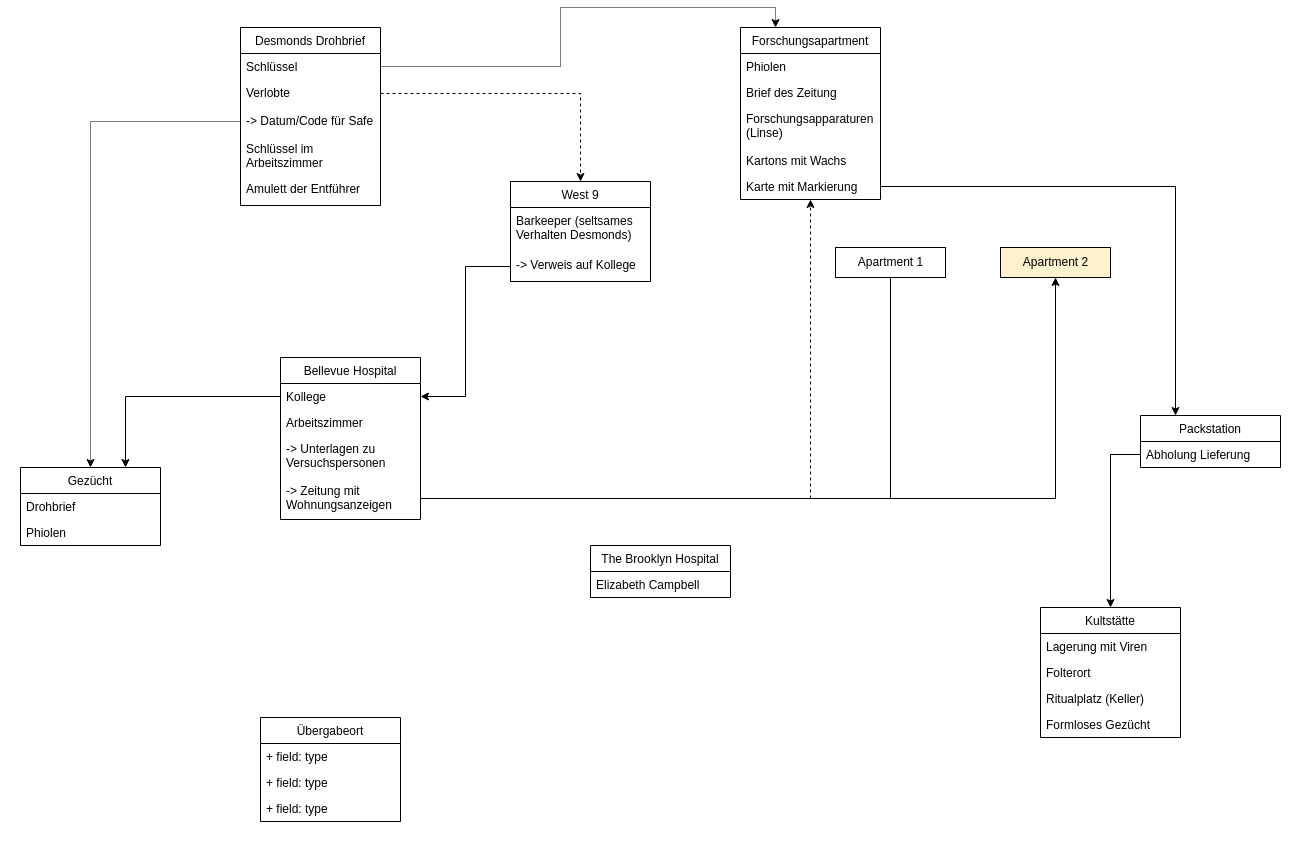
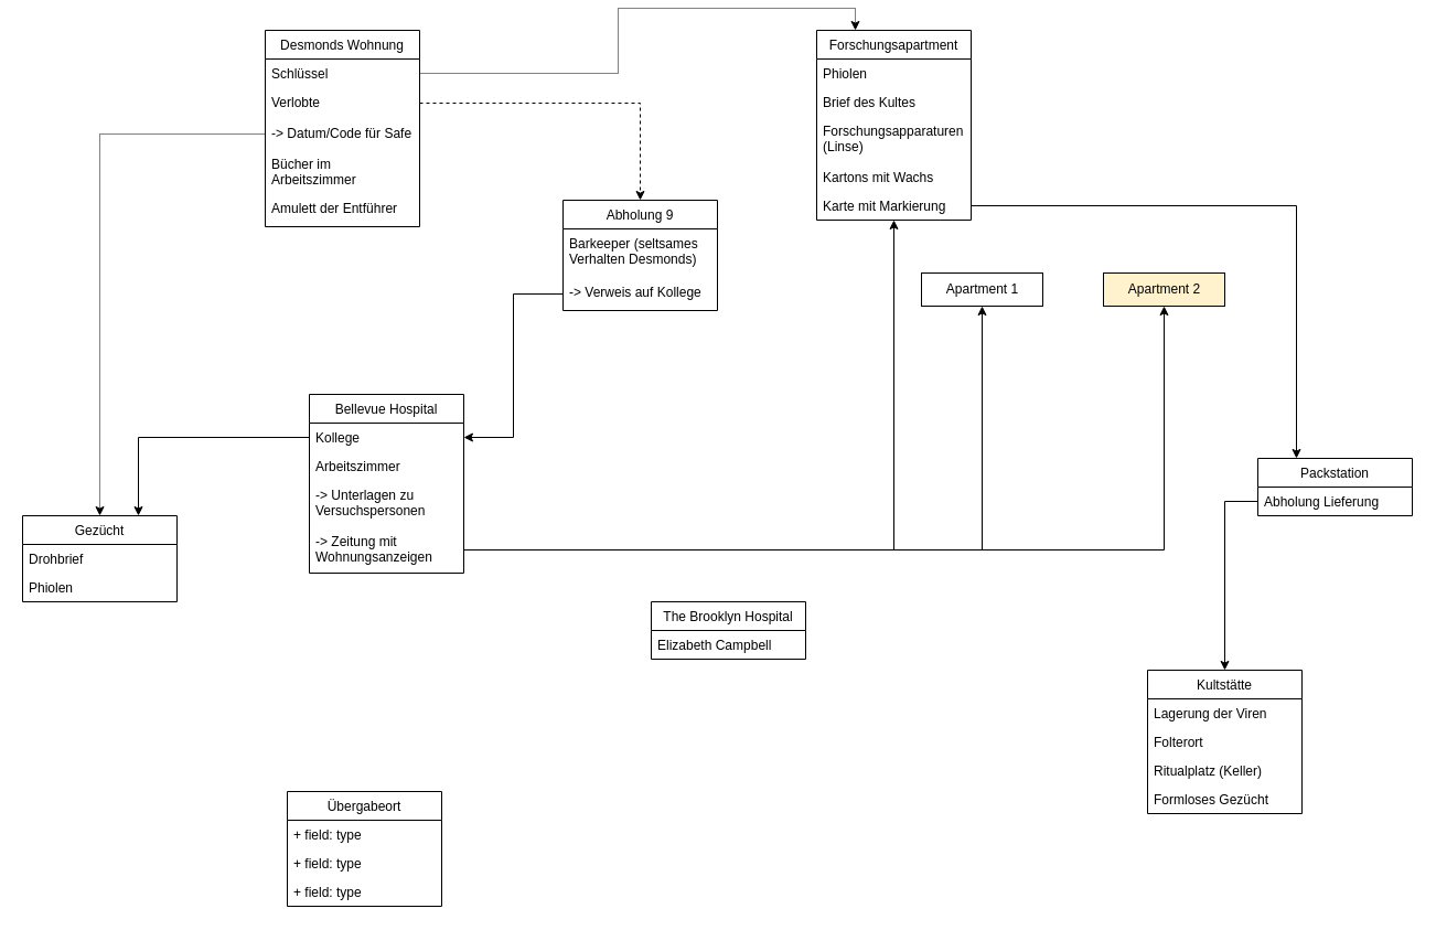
  <mxCell id="0" />
  <mxCell id="1" parent="0" />
  <mxCell id="2" value="Forschungsapartment" style="swimlane;fontStyle=0;childLayout=stackLayout;horizontal=1;startSize=26;fillColor=none;horizontalStack=0;resizeParent=1;resizeParentMax=0;resizeLast=0;collapsible=1;marginBottom=0;" parent="1" vertex="1"><mxGeometry x="740" y="20" width="140" height="172" as="geometry" /></mxCell>
  <mxCell id="3" value="Phiolen" style="text;strokeColor=none;fillColor=none;align=left;verticalAlign=top;spacingLeft=4;spacingRight=4;overflow=hidden;rotatable=0;points=[[0,0.5],[1,0.5]];portConstraint=eastwest;" parent="2" vertex="1"><mxGeometry y="26" width="140" height="26" as="geometry" /></mxCell>
- <mxCell id="4" value="Brief des Zeitung" style="text;strokeColor=none;fillColor=none;align=left;verticalAlign=top;spacingLeft=4;spacingRight=4;overflow=hidden;rotatable=0;points=[[0,0.5],[1,0.5]];portConstraint=eastwest;" parent="2" vertex="1"><mxGeometry y="52" width="140" height="26" as="geometry" /></mxCell>
+ <mxCell id="4" value="Brief des Kultes" style="text;strokeColor=none;fillColor=none;align=left;verticalAlign=top;spacingLeft=4;spacingRight=4;overflow=hidden;rotatable=0;points=[[0,0.5],[1,0.5]];portConstraint=eastwest;" parent="2" vertex="1"><mxGeometry y="52" width="140" height="26" as="geometry" /></mxCell>
  <mxCell id="5" value="Forschungsapparaturen&#10;(Linse)" style="text;strokeColor=none;fillColor=none;align=left;verticalAlign=top;spacingLeft=4;spacingRight=4;overflow=hidden;rotatable=0;points=[[0,0.5],[1,0.5]];portConstraint=eastwest;" parent="2" vertex="1"><mxGeometry y="78" width="140" height="42" as="geometry" /></mxCell>
  <mxCell id="6" value="Kartons mit Wachs" style="text;strokeColor=none;fillColor=none;align=left;verticalAlign=top;spacingLeft=4;spacingRight=4;overflow=hidden;rotatable=0;points=[[0,0.5],[1,0.5]];portConstraint=eastwest;" parent="2" vertex="1"><mxGeometry y="120" width="140" height="26" as="geometry" /></mxCell>
  <mxCell id="7" value="Karte mit Markierung" style="text;strokeColor=none;fillColor=none;align=left;verticalAlign=top;spacingLeft=4;spacingRight=4;overflow=hidden;rotatable=0;points=[[0,0.5],[1,0.5]];portConstraint=eastwest;" vertex="1" parent="2"><mxGeometry y="146" width="140" height="26" as="geometry" /></mxCell>
  <mxCell id="8" style="edgeStyle=orthogonalEdgeStyle;rounded=0;orthogonalLoop=1;jettySize=auto;html=1;exitX=1;exitY=0.5;exitDx=0;exitDy=0;entryX=0.25;entryY=0;entryDx=0;entryDy=0;dashed=1;dashPattern=1 1;" parent="1" source="29" target="2" edge="1"><mxGeometry relative="1" as="geometry" /></mxCell>
  <mxCell id="9" value="Bellevue Hospital" style="swimlane;fontStyle=0;childLayout=stackLayout;horizontal=1;startSize=26;fillColor=none;horizontalStack=0;resizeParent=1;resizeParentMax=0;resizeLast=0;collapsible=1;marginBottom=0;" parent="1" vertex="1"><mxGeometry x="280" y="350" width="140" height="162" as="geometry" /></mxCell>
  <mxCell id="10" value="Kollege" style="text;strokeColor=none;fillColor=none;align=left;verticalAlign=top;spacingLeft=4;spacingRight=4;overflow=hidden;rotatable=0;points=[[0,0.5],[1,0.5]];portConstraint=eastwest;" parent="9" vertex="1"><mxGeometry y="26" width="140" height="26" as="geometry" /></mxCell>
  <mxCell id="11" value="Arbeitszimmer" style="text;strokeColor=none;fillColor=none;align=left;verticalAlign=top;spacingLeft=4;spacingRight=4;overflow=hidden;rotatable=0;points=[[0,0.5],[1,0.5]];portConstraint=eastwest;" parent="9" vertex="1"><mxGeometry y="52" width="140" height="26" as="geometry" /></mxCell>
  <mxCell id="12" value="-&gt; Unterlagen zu&#10;Versuchspersonen" style="text;strokeColor=none;fillColor=none;align=left;verticalAlign=top;spacingLeft=4;spacingRight=4;overflow=hidden;rotatable=0;points=[[0,0.5],[1,0.5]];portConstraint=eastwest;" parent="9" vertex="1"><mxGeometry y="78" width="140" height="42" as="geometry" /></mxCell>
  <mxCell id="13" value="-&gt; Zeitung mit &#10;Wohnungsanzeigen" style="text;strokeColor=none;fillColor=none;align=left;verticalAlign=top;spacingLeft=4;spacingRight=4;overflow=hidden;rotatable=0;points=[[0,0.5],[1,0.5]];portConstraint=eastwest;" parent="9" vertex="1"><mxGeometry y="120" width="140" height="42" as="geometry" /></mxCell>
- <mxCell id="14" value="West 9" style="swimlane;fontStyle=0;childLayout=stackLayout;horizontal=1;startSize=26;fillColor=none;horizontalStack=0;resizeParent=1;resizeParentMax=0;resizeLast=0;collapsible=1;marginBottom=0;" parent="1" vertex="1"><mxGeometry x="510" y="174" width="140" height="100" as="geometry" /></mxCell>
+ <mxCell id="14" value="Abholung 9" style="swimlane;fontStyle=0;childLayout=stackLayout;horizontal=1;startSize=26;fillColor=none;horizontalStack=0;resizeParent=1;resizeParentMax=0;resizeLast=0;collapsible=1;marginBottom=0;" parent="1" vertex="1"><mxGeometry x="510" y="174" width="140" height="100" as="geometry" /></mxCell>
  <mxCell id="15" value="Barkeeper (seltsames &#10;Verhalten Desmonds)" style="text;strokeColor=none;fillColor=none;align=left;verticalAlign=top;spacingLeft=4;spacingRight=4;overflow=hidden;rotatable=0;points=[[0,0.5],[1,0.5]];portConstraint=eastwest;" parent="14" vertex="1"><mxGeometry y="26" width="140" height="44" as="geometry" /></mxCell>
  <mxCell id="16" value="-&gt; Verweis auf Kollege" style="text;strokeColor=none;fillColor=none;align=left;verticalAlign=top;spacingLeft=4;spacingRight=4;overflow=hidden;rotatable=0;points=[[0,0.5],[1,0.5]];portConstraint=eastwest;" parent="14" vertex="1"><mxGeometry y="70" width="140" height="30" as="geometry" /></mxCell>
  <mxCell id="17" value="Packstation" style="swimlane;fontStyle=0;childLayout=stackLayout;horizontal=1;startSize=26;fillColor=none;horizontalStack=0;resizeParent=1;resizeParentMax=0;resizeLast=0;collapsible=1;marginBottom=0;" parent="1" vertex="1"><mxGeometry x="1140" y="408" width="140" height="52" as="geometry" /></mxCell>
  <mxCell id="18" value="Abholung Lieferung" style="text;strokeColor=none;fillColor=none;align=left;verticalAlign=top;spacingLeft=4;spacingRight=4;overflow=hidden;rotatable=0;points=[[0,0.5],[1,0.5]];portConstraint=eastwest;" parent="17" vertex="1"><mxGeometry y="26" width="140" height="26" as="geometry" /></mxCell>
  <mxCell id="19" value="Kultstätte" style="swimlane;fontStyle=0;childLayout=stackLayout;horizontal=1;startSize=26;fillColor=none;horizontalStack=0;resizeParent=1;resizeParentMax=0;resizeLast=0;collapsible=1;marginBottom=0;" parent="1" vertex="1"><mxGeometry x="1040" y="600" width="140" height="130" as="geometry" /></mxCell>
- <mxCell id="20" value="Lagerung mit Viren" style="text;strokeColor=none;fillColor=none;align=left;verticalAlign=top;spacingLeft=4;spacingRight=4;overflow=hidden;rotatable=0;points=[[0,0.5],[1,0.5]];portConstraint=eastwest;" parent="19" vertex="1"><mxGeometry y="26" width="140" height="26" as="geometry" /></mxCell>
+ <mxCell id="20" value="Lagerung der Viren" style="text;strokeColor=none;fillColor=none;align=left;verticalAlign=top;spacingLeft=4;spacingRight=4;overflow=hidden;rotatable=0;points=[[0,0.5],[1,0.5]];portConstraint=eastwest;" parent="19" vertex="1"><mxGeometry y="26" width="140" height="26" as="geometry" /></mxCell>
  <mxCell id="21" value="Folterort" style="text;strokeColor=none;fillColor=none;align=left;verticalAlign=top;spacingLeft=4;spacingRight=4;overflow=hidden;rotatable=0;points=[[0,0.5],[1,0.5]];portConstraint=eastwest;" parent="19" vertex="1"><mxGeometry y="52" width="140" height="26" as="geometry" /></mxCell>
  <mxCell id="22" value="Ritualplatz (Keller)" style="text;strokeColor=none;fillColor=none;align=left;verticalAlign=top;spacingLeft=4;spacingRight=4;overflow=hidden;rotatable=0;points=[[0,0.5],[1,0.5]];portConstraint=eastwest;" parent="19" vertex="1"><mxGeometry y="78" width="140" height="26" as="geometry" /></mxCell>
  <mxCell id="23" value="Formloses Gezücht" style="text;strokeColor=none;fillColor=none;align=left;verticalAlign=top;spacingLeft=4;spacingRight=4;overflow=hidden;rotatable=0;points=[[0,0.5],[1,0.5]];portConstraint=eastwest;" parent="19" vertex="1"><mxGeometry y="104" width="140" height="26" as="geometry" /></mxCell>
  <mxCell id="24" value="The Brooklyn Hospital" style="swimlane;fontStyle=0;childLayout=stackLayout;horizontal=1;startSize=26;fillColor=none;horizontalStack=0;resizeParent=1;resizeParentMax=0;resizeLast=0;collapsible=1;marginBottom=0;" parent="1" vertex="1"><mxGeometry x="590" y="538" width="140" height="52" as="geometry" /></mxCell>
  <mxCell id="25" value="Elizabeth Campbell" style="text;strokeColor=none;fillColor=none;align=left;verticalAlign=top;spacingLeft=4;spacingRight=4;overflow=hidden;rotatable=0;points=[[0,0.5],[1,0.5]];portConstraint=eastwest;" parent="24" vertex="1"><mxGeometry y="26" width="140" height="26" as="geometry" /></mxCell>
  <mxCell id="26" value="" style="group" parent="1" vertex="1" connectable="0"><mxGeometry x="260" y="20" width="140" height="160" as="geometry" /></mxCell>
  <mxCell id="27" value="" style="group" parent="26" vertex="1" connectable="0"><mxGeometry x="-20" width="140" height="160" as="geometry" /></mxCell>
- <mxCell id="28" value="Desmonds Drohbrief" style="swimlane;fontStyle=0;childLayout=stackLayout;horizontal=1;startSize=26;fillColor=none;horizontalStack=0;resizeParent=1;resizeParentMax=0;resizeLast=0;collapsible=1;marginBottom=0;" parent="27" vertex="1"><mxGeometry width="140" height="178" as="geometry"><mxRectangle x="20" y="20" width="90" height="26" as="alternateBounds" /></mxGeometry></mxCell>
+ <mxCell id="28" value="Desmonds Wohnung" style="swimlane;fontStyle=0;childLayout=stackLayout;horizontal=1;startSize=26;fillColor=none;horizontalStack=0;resizeParent=1;resizeParentMax=0;resizeLast=0;collapsible=1;marginBottom=0;" parent="27" vertex="1"><mxGeometry width="140" height="178" as="geometry"><mxRectangle x="20" y="20" width="90" height="26" as="alternateBounds" /></mxGeometry></mxCell>
  <mxCell id="29" value="Schlüssel" style="text;strokeColor=none;fillColor=none;align=left;verticalAlign=top;spacingLeft=4;spacingRight=4;overflow=hidden;rotatable=0;points=[[0,0.5],[1,0.5]];portConstraint=eastwest;" parent="28" vertex="1"><mxGeometry y="26" width="140" height="26" as="geometry" /></mxCell>
  <mxCell id="30" value="Verlobte" style="text;strokeColor=none;fillColor=none;align=left;verticalAlign=top;spacingLeft=4;spacingRight=4;overflow=hidden;rotatable=0;points=[[0,0.5],[1,0.5]];portConstraint=eastwest;" parent="28" vertex="1"><mxGeometry y="52" width="140" height="28" as="geometry" /></mxCell>
  <mxCell id="31" value="-&gt; Datum/Code für Safe" style="text;strokeColor=none;fillColor=none;align=left;verticalAlign=top;spacingLeft=4;spacingRight=4;overflow=hidden;rotatable=0;points=[[0,0.5],[1,0.5]];portConstraint=eastwest;" parent="28" vertex="1"><mxGeometry y="80" width="140" height="28" as="geometry" /></mxCell>
- <mxCell id="32" value="Schlüssel im &#10;Arbeitszimmer" style="text;strokeColor=none;fillColor=none;align=left;verticalAlign=top;spacingLeft=4;spacingRight=4;overflow=hidden;rotatable=0;points=[[0,0.5],[1,0.5]];portConstraint=eastwest;" parent="28" vertex="1"><mxGeometry y="108" width="140" height="40" as="geometry" /></mxCell>
+ <mxCell id="32" value="Bücher im &#10;Arbeitszimmer" style="text;strokeColor=none;fillColor=none;align=left;verticalAlign=top;spacingLeft=4;spacingRight=4;overflow=hidden;rotatable=0;points=[[0,0.5],[1,0.5]];portConstraint=eastwest;" parent="28" vertex="1"><mxGeometry y="108" width="140" height="40" as="geometry" /></mxCell>
  <mxCell id="33" value="Amulett der Entführer" style="text;strokeColor=none;fillColor=none;align=left;verticalAlign=top;spacingLeft=4;spacingRight=4;overflow=hidden;rotatable=0;points=[[0,0.5],[1,0.5]];portConstraint=eastwest;" parent="28" vertex="1"><mxGeometry y="148" width="140" height="30" as="geometry" /></mxCell>
  <mxCell id="34" value="Gezücht" style="swimlane;fontStyle=0;childLayout=stackLayout;horizontal=1;startSize=26;fillColor=none;horizontalStack=0;resizeParent=1;resizeParentMax=0;resizeLast=0;collapsible=1;marginBottom=0;" parent="1" vertex="1"><mxGeometry x="20" y="460" width="140" height="78" as="geometry" /></mxCell>
  <mxCell id="35" value="Drohbrief" style="text;strokeColor=none;fillColor=none;align=left;verticalAlign=top;spacingLeft=4;spacingRight=4;overflow=hidden;rotatable=0;points=[[0,0.5],[1,0.5]];portConstraint=eastwest;" parent="34" vertex="1"><mxGeometry y="26" width="140" height="26" as="geometry" /></mxCell>
  <mxCell id="36" value="Phiolen" style="text;strokeColor=none;fillColor=none;align=left;verticalAlign=top;spacingLeft=4;spacingRight=4;overflow=hidden;rotatable=0;points=[[0,0.5],[1,0.5]];portConstraint=eastwest;" parent="34" vertex="1"><mxGeometry y="52" width="140" height="26" as="geometry" /></mxCell>
  <mxCell id="37" style="edgeStyle=orthogonalEdgeStyle;rounded=0;orthogonalLoop=1;jettySize=auto;html=1;exitX=1;exitY=0.5;exitDx=0;exitDy=0;dashed=1;" parent="1" source="30" target="14" edge="1"><mxGeometry relative="1" as="geometry" /></mxCell>
  <mxCell id="38" style="edgeStyle=orthogonalEdgeStyle;rounded=0;orthogonalLoop=1;jettySize=auto;html=1;exitX=0;exitY=0.5;exitDx=0;exitDy=0;entryX=0.5;entryY=0;entryDx=0;entryDy=0;dashed=1;dashPattern=1 1;" parent="1" source="31" target="34" edge="1"><mxGeometry relative="1" as="geometry" /></mxCell>
- <mxCell id="39" style="edgeStyle=orthogonalEdgeStyle;rounded=0;orthogonalLoop=1;jettySize=auto;html=1;exitX=1;exitY=0.5;exitDx=0;exitDy=0;dashed=1;" parent="1" source="13" target="2" edge="1"><mxGeometry relative="1" as="geometry" /></mxCell>
+ <mxCell id="39" style="edgeStyle=orthogonalEdgeStyle;rounded=0;orthogonalLoop=1;jettySize=auto;html=1;exitX=1;exitY=0.5;exitDx=0;exitDy=0;" parent="1" source="13" target="2" edge="1"><mxGeometry relative="1" as="geometry" /></mxCell>
  <mxCell id="40" style="edgeStyle=orthogonalEdgeStyle;rounded=0;orthogonalLoop=1;jettySize=auto;html=1;exitX=0;exitY=0.5;exitDx=0;exitDy=0;entryX=0.75;entryY=0;entryDx=0;entryDy=0;" parent="1" source="10" target="34" edge="1"><mxGeometry relative="1" as="geometry" /></mxCell>
  <mxCell id="41" style="edgeStyle=orthogonalEdgeStyle;rounded=0;orthogonalLoop=1;jettySize=auto;html=1;exitX=0;exitY=0.5;exitDx=0;exitDy=0;entryX=1;entryY=0.5;entryDx=0;entryDy=0;" parent="1" source="16" target="10" edge="1"><mxGeometry relative="1" as="geometry" /></mxCell>
  <mxCell id="42" value="Übergabeort" style="swimlane;fontStyle=0;childLayout=stackLayout;horizontal=1;startSize=26;fillColor=none;horizontalStack=0;resizeParent=1;resizeParentMax=0;resizeLast=0;collapsible=1;marginBottom=0;" parent="1" vertex="1"><mxGeometry x="260" y="710" width="140" height="104" as="geometry" /></mxCell>
  <mxCell id="43" value="+ field: type" style="text;strokeColor=none;fillColor=none;align=left;verticalAlign=top;spacingLeft=4;spacingRight=4;overflow=hidden;rotatable=0;points=[[0,0.5],[1,0.5]];portConstraint=eastwest;" parent="42" vertex="1"><mxGeometry y="26" width="140" height="26" as="geometry" /></mxCell>
  <mxCell id="44" value="+ field: type" style="text;strokeColor=none;fillColor=none;align=left;verticalAlign=top;spacingLeft=4;spacingRight=4;overflow=hidden;rotatable=0;points=[[0,0.5],[1,0.5]];portConstraint=eastwest;" parent="42" vertex="1"><mxGeometry y="52" width="140" height="26" as="geometry" /></mxCell>
  <mxCell id="45" value="+ field: type" style="text;strokeColor=none;fillColor=none;align=left;verticalAlign=top;spacingLeft=4;spacingRight=4;overflow=hidden;rotatable=0;points=[[0,0.5],[1,0.5]];portConstraint=eastwest;" parent="42" vertex="1"><mxGeometry y="78" width="140" height="26" as="geometry" /></mxCell>
  <mxCell id="46" value="Apartment 1" style="html=1;" parent="1" vertex="1"><mxGeometry x="835" y="240" width="110" height="30" as="geometry" /></mxCell>
  <mxCell id="47" value="Apartment 2" style="html=1;fillColor=#fff2cc;" parent="1" vertex="1"><mxGeometry x="1000" y="240" width="110" height="30" as="geometry" /></mxCell>
  <mxCell id="48" style="edgeStyle=orthogonalEdgeStyle;rounded=0;orthogonalLoop=1;jettySize=auto;html=1;exitX=1;exitY=0.5;exitDx=0;exitDy=0;entryX=0.5;entryY=1;entryDx=0;entryDy=0;" parent="1" source="13" target="47" edge="1"><mxGeometry relative="1" as="geometry" /></mxCell>
- <mxCell id="49" style="edgeStyle=orthogonalEdgeStyle;rounded=0;orthogonalLoop=1;jettySize=auto;html=1;exitX=1;exitY=0.5;exitDx=0;exitDy=0;entryX=0.5;entryY=1;entryDx=0;entryDy=0;endArrow=none;" parent="1" source="13" target="46" edge="1"><mxGeometry relative="1" as="geometry" /></mxCell>
+ <mxCell id="49" style="edgeStyle=orthogonalEdgeStyle;rounded=0;orthogonalLoop=1;jettySize=auto;html=1;exitX=1;exitY=0.5;exitDx=0;exitDy=0;entryX=0.5;entryY=1;entryDx=0;entryDy=0;" parent="1" source="13" target="46" edge="1"><mxGeometry relative="1" as="geometry" /></mxCell>
  <mxCell id="50" style="edgeStyle=orthogonalEdgeStyle;rounded=0;orthogonalLoop=1;jettySize=auto;html=1;exitX=1;exitY=0.5;exitDx=0;exitDy=0;entryX=0.25;entryY=0;entryDx=0;entryDy=0;" edge="1" parent="1" source="7" target="17"><mxGeometry relative="1" as="geometry" /></mxCell>
  <mxCell id="51" style="edgeStyle=orthogonalEdgeStyle;rounded=0;orthogonalLoop=1;jettySize=auto;html=1;exitX=0;exitY=0.5;exitDx=0;exitDy=0;entryX=0.5;entryY=0;entryDx=0;entryDy=0;" edge="1" parent="1" source="18" target="19"><mxGeometry relative="1" as="geometry"><mxPoint x="1130" y="620" as="targetPoint" /></mxGeometry></mxCell>
